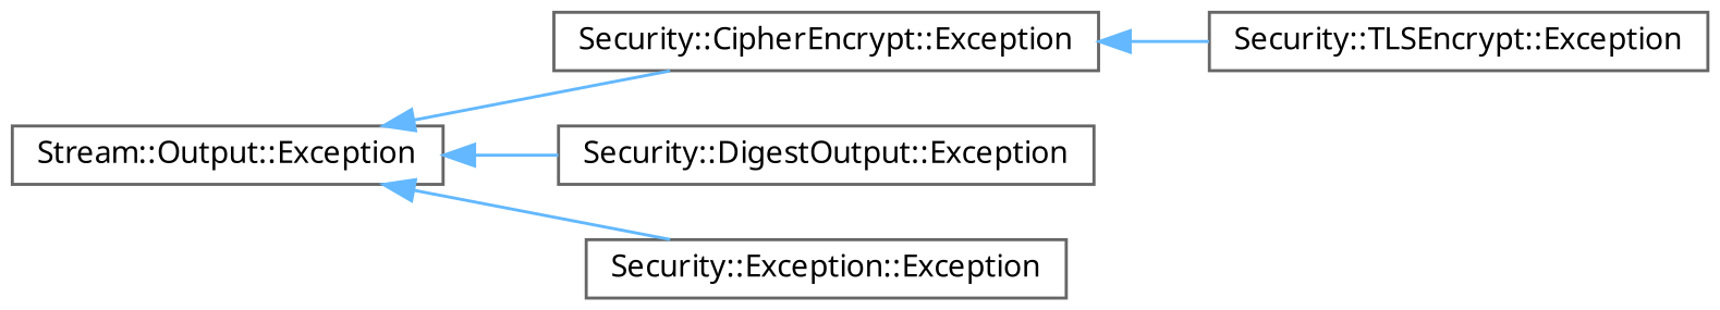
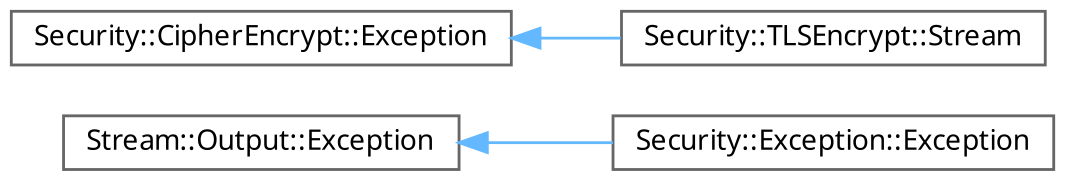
  digraph {
    fontname="Noto Sans"
    rankdir=LR
    node [color=grey40 fillcolor=white fontname="Noto Sans" fontsize=10 shape=box style=filled]
    edge [color=steelblue1 dir=back fontname="Noto Sans" fontsize=10 labelfontname=Helvetica labelfontsize=10 style=solid]
    n1 [height=0.2 label="Stream::Output::Exception" width=0.4]
    n2 [height=0.2 label="Security::CipherEncrypt::Exception" width=0.4]
-   n3 [height=0.2 label="Security::DigestOutput::Exception" width=0.4]
    n4 [height=0.2 label="Security::Exception::Exception" width=0.4]
-   n5 [height=0.2 label="Security::TLSEncrypt::Exception" width=0.4]
-   n1 -> n2
-   n1 -> n3
+   n5 [height=0.2 label="Security::TLSEncrypt::Stream" width=0.4]
    n1 -> n4
    n2 -> n5
  }
